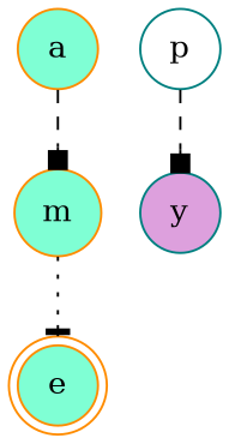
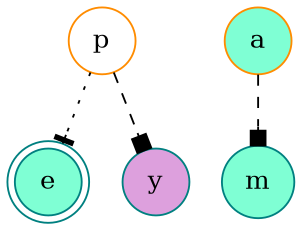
  digraph {
    node [color=darkorange fillcolor=aquamarine shape=circle style=filled]
    edge [arrowhead=box style=dashed]
-   e [shape=doublecircle]
-   p [color=teal fillcolor=white]
+   e [color=teal shape=doublecircle]
+   p [fillcolor=white]
    y [color=teal fillcolor=plum]
    a
-   m
+   m [color=teal]
    p -> y
    a -> m
-   m -> e [arrowhead=tee style=dotted]
+   p -> e [arrowhead=tee style=dotted]
  }
